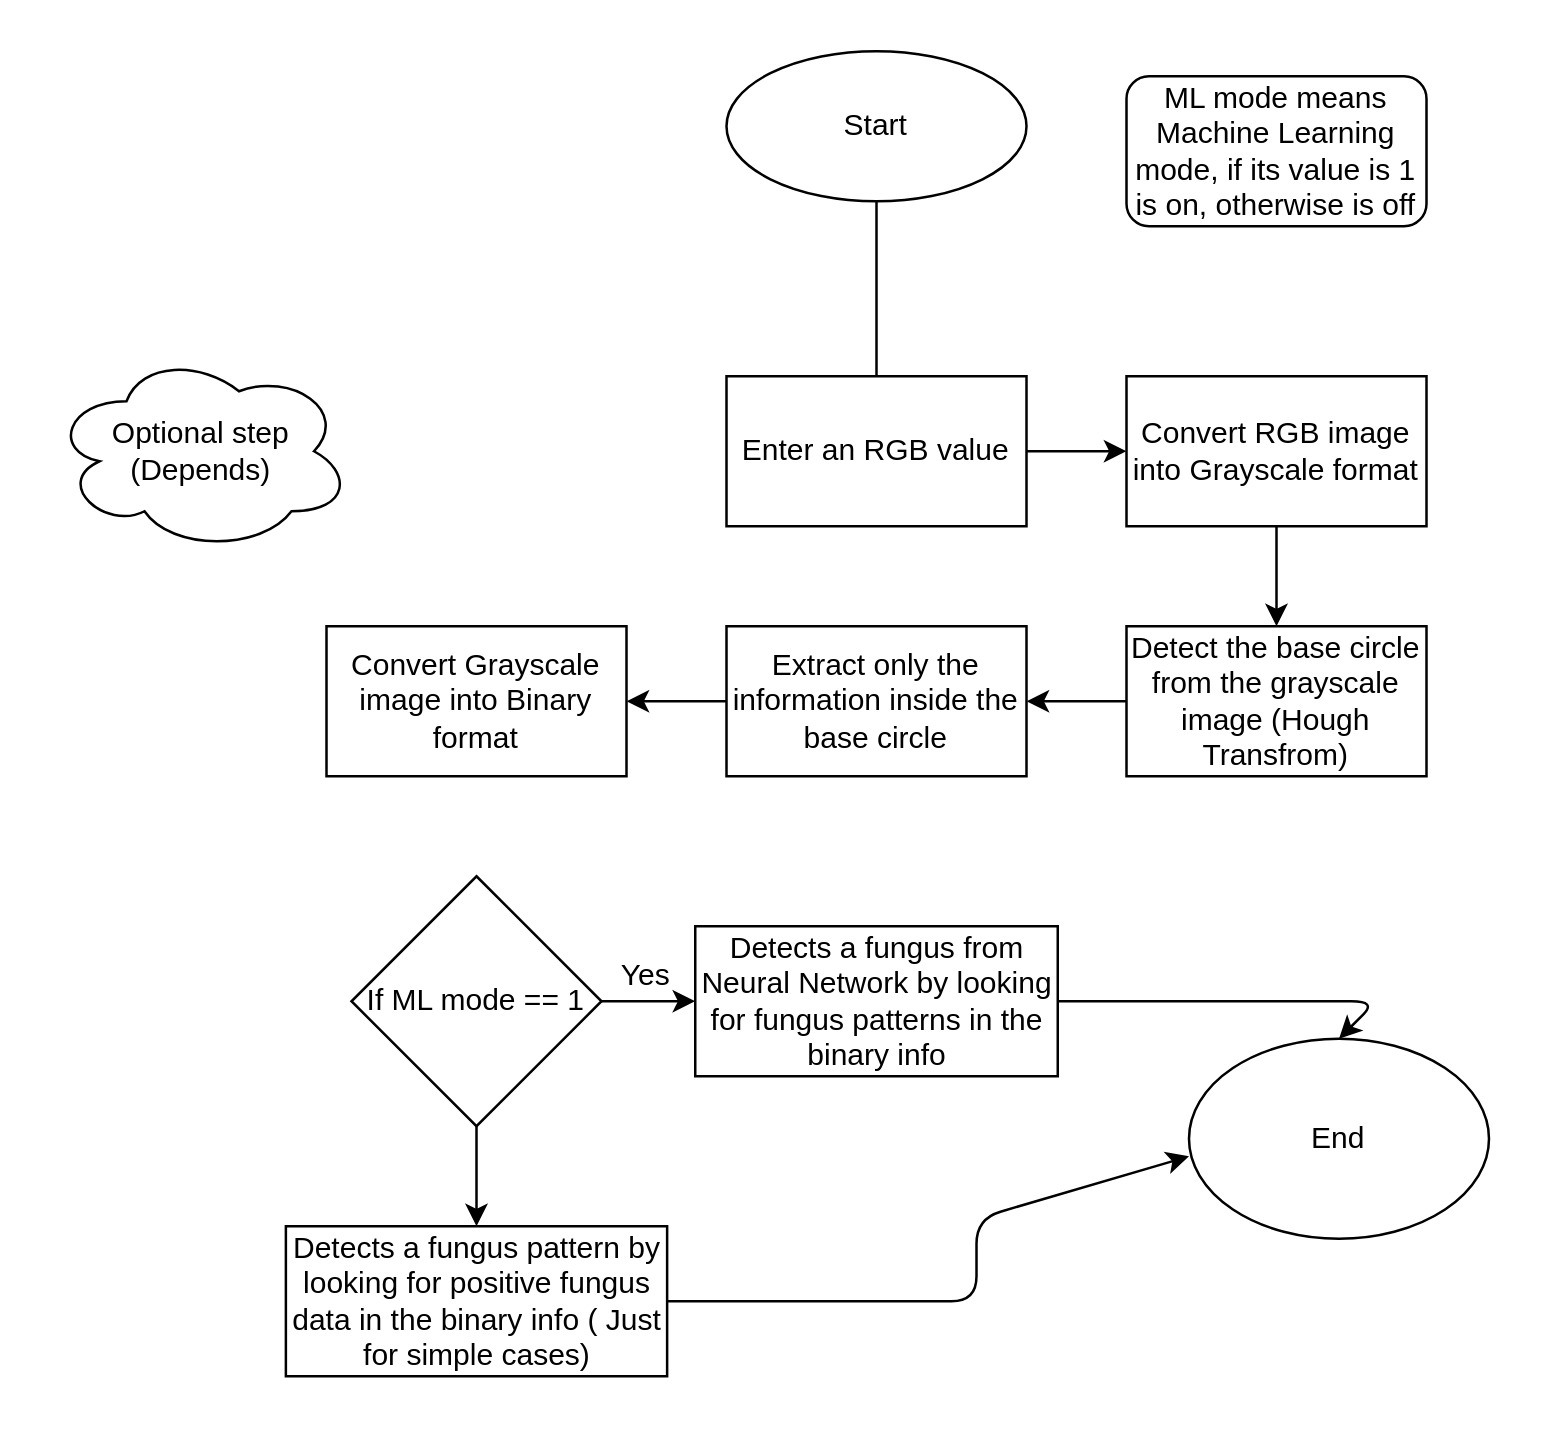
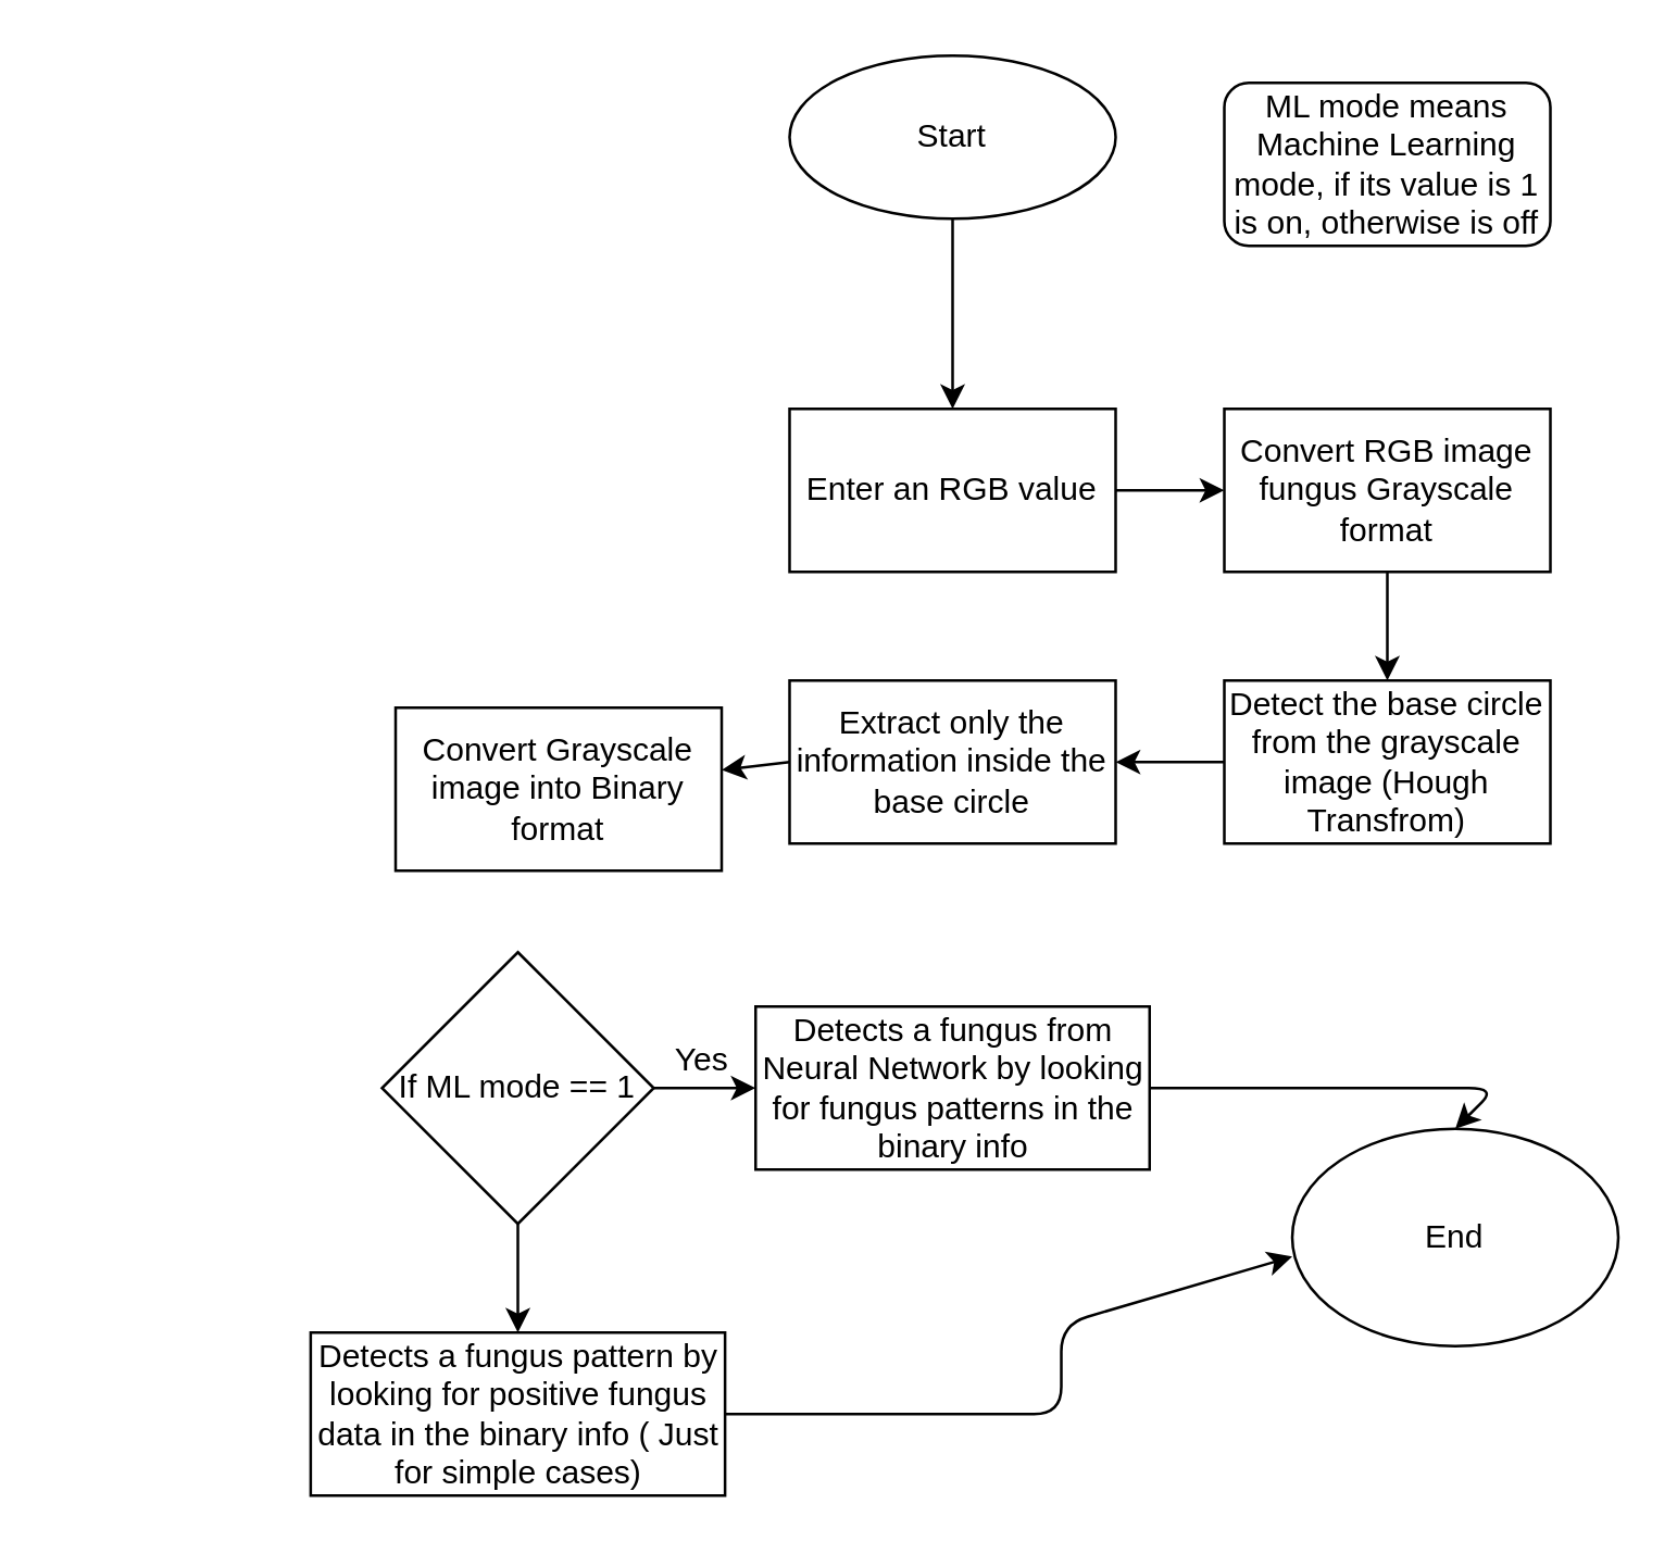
  <mxCell id="0" />
  <mxCell id="1" parent="0" />
  <mxCell id="2" value="Start" style="ellipse;whiteSpace=wrap;html=1;" parent="1" vertex="1"><mxGeometry x="290" y="20" width="120" height="60" as="geometry" /></mxCell>
  <mxCell id="3" value="Enter an RGB value" style="rounded=0;whiteSpace=wrap;html=1;" parent="1" vertex="1"><mxGeometry x="290" y="150" width="120" height="60" as="geometry" /></mxCell>
- <mxCell id="4" value="Convert RGB image into Grayscale format" style="rounded=0;whiteSpace=wrap;html=1;" parent="1" vertex="1"><mxGeometry x="450" y="150" width="120" height="60" as="geometry" /></mxCell>
- <mxCell id="5" value="Convert Grayscale image into Binary format" style="rounded=0;whiteSpace=wrap;html=1;" parent="1" vertex="1"><mxGeometry x="130" y="250" width="120" height="60" as="geometry" /></mxCell>
+ <mxCell id="4" value="Convert RGB image fungus Grayscale format" style="rounded=0;whiteSpace=wrap;html=1;" parent="1" vertex="1"><mxGeometry x="450" y="150" width="120" height="60" as="geometry" /></mxCell>
+ <mxCell id="5" value="Convert Grayscale image into Binary format" style="rounded=0;whiteSpace=wrap;html=1;" parent="1" vertex="1"><mxGeometry x="145" y="260" width="120" height="60" as="geometry" /></mxCell>
  <mxCell id="6" value="Detect the base circle from the grayscale image (Hough Transfrom)" style="rounded=0;whiteSpace=wrap;html=1;" parent="1" vertex="1"><mxGeometry x="450" y="250" width="120" height="60" as="geometry" /></mxCell>
  <mxCell id="7" value="Extract only the information inside the base circle" style="rounded=0;whiteSpace=wrap;html=1;" parent="1" vertex="1"><mxGeometry x="290" y="250" width="120" height="60" as="geometry" /></mxCell>
  <mxCell id="8" value="If ML mode == 1" style="rhombus;whiteSpace=wrap;html=1;" parent="1" vertex="1"><mxGeometry x="140" y="350" width="100" height="100" as="geometry" /></mxCell>
  <mxCell id="9" value="Detects a fungus from Neural Network by looking for fungus patterns in the binary info" style="rounded=0;whiteSpace=wrap;html=1;" parent="1" vertex="1"><mxGeometry x="277.5" y="370" width="145" height="60" as="geometry" /></mxCell>
  <mxCell id="10" value="Detects a fungus pattern by looking for positive fungus data in the binary info ( Just for simple cases)" style="rounded=0;whiteSpace=wrap;html=1;" parent="1" vertex="1"><mxGeometry x="113.75" y="490" width="152.5" height="60" as="geometry" /></mxCell>
- <mxCell id="11" value="" style="endArrow=none;html=1;entryX=0.5;entryY=0;entryDx=0;entryDy=0;" parent="1" source="2" target="3" edge="1"><mxGeometry width="50" height="50" relative="1" as="geometry"><mxPoint x="440" y="130" as="sourcePoint" /><mxPoint x="490" y="80" as="targetPoint" /></mxGeometry></mxCell>
+ <mxCell id="11" value="" style="endArrow=classic;html=1;entryX=0.5;entryY=0;entryDx=0;entryDy=0;" parent="1" source="2" target="3" edge="1"><mxGeometry width="50" height="50" relative="1" as="geometry"><mxPoint x="440" y="130" as="sourcePoint" /><mxPoint x="490" y="80" as="targetPoint" /></mxGeometry></mxCell>
  <mxCell id="12" value="" style="endArrow=classic;html=1;exitX=1;exitY=0.5;exitDx=0;exitDy=0;" parent="1" source="3" edge="1"><mxGeometry width="50" height="50" relative="1" as="geometry"><mxPoint x="460" y="140" as="sourcePoint" /><mxPoint x="450" y="180" as="targetPoint" /></mxGeometry></mxCell>
  <mxCell id="13" value="" style="endArrow=classic;html=1;exitX=1;exitY=0.5;exitDx=0;exitDy=0;entryX=0;entryY=0.5;entryDx=0;entryDy=0;" parent="1" source="8" target="9" edge="1"><mxGeometry width="50" height="50" relative="1" as="geometry"><mxPoint x="220" y="370" as="sourcePoint" /><mxPoint x="270" y="320" as="targetPoint" /></mxGeometry></mxCell>
  <mxCell id="14" value="" style="endArrow=classic;html=1;exitX=0.5;exitY=1;exitDx=0;exitDy=0;entryX=0.5;entryY=0;entryDx=0;entryDy=0;" parent="1" source="8" target="10" edge="1"><mxGeometry width="50" height="50" relative="1" as="geometry"><mxPoint x="80" y="470" as="sourcePoint" /><mxPoint x="240" y="460" as="targetPoint" /></mxGeometry></mxCell>
  <mxCell id="15" value="End" style="ellipse;whiteSpace=wrap;html=1;" parent="1" vertex="1"><mxGeometry x="475" y="415" width="120" height="80" as="geometry" /></mxCell>
  <mxCell id="16" value="" style="endArrow=classic;html=1;exitX=1;exitY=0.5;exitDx=0;exitDy=0;entryX=0.5;entryY=0;entryDx=0;entryDy=0;" parent="1" source="9" target="15" edge="1"><mxGeometry width="50" height="50" relative="1" as="geometry"><mxPoint x="520" y="380" as="sourcePoint" /><mxPoint x="570" y="330" as="targetPoint" /><Array as="points"><mxPoint x="550" y="400" /></Array></mxGeometry></mxCell>
  <mxCell id="17" value="" style="endArrow=classic;html=1;exitX=1;exitY=0.5;exitDx=0;exitDy=0;entryX=0;entryY=0.588;entryDx=0;entryDy=0;entryPerimeter=0;" parent="1" source="10" target="15" edge="1"><mxGeometry width="50" height="50" relative="1" as="geometry"><mxPoint x="330" y="540" as="sourcePoint" /><mxPoint x="380" y="490" as="targetPoint" /><Array as="points"><mxPoint x="390" y="520" /><mxPoint x="390" y="487" /></Array></mxGeometry></mxCell>
  <mxCell id="18" value="" style="endArrow=classic;html=1;exitX=0.5;exitY=1;exitDx=0;exitDy=0;entryX=0.5;entryY=0;entryDx=0;entryDy=0;" parent="1" source="4" target="6" edge="1"><mxGeometry width="50" height="50" relative="1" as="geometry"><mxPoint x="630" y="270" as="sourcePoint" /><mxPoint x="680" y="220" as="targetPoint" /></mxGeometry></mxCell>
  <mxCell id="19" value="" style="endArrow=classic;html=1;exitX=0;exitY=0.5;exitDx=0;exitDy=0;entryX=1;entryY=0.5;entryDx=0;entryDy=0;" parent="1" source="6" target="7" edge="1"><mxGeometry width="50" height="50" relative="1" as="geometry"><mxPoint x="450" y="380" as="sourcePoint" /><mxPoint x="500" y="330" as="targetPoint" /></mxGeometry></mxCell>
  <mxCell id="20" value="" style="endArrow=classic;html=1;exitX=0;exitY=0.5;exitDx=0;exitDy=0;" parent="1" source="7" target="5" edge="1"><mxGeometry width="50" height="50" relative="1" as="geometry"><mxPoint x="200" y="230" as="sourcePoint" /><mxPoint x="250" y="180" as="targetPoint" /></mxGeometry></mxCell>
  <mxCell id="21" value="Yes" style="text;html=1;strokeColor=none;fillColor=none;align=center;verticalAlign=middle;whiteSpace=wrap;rounded=0;" vertex="1" parent="1"><mxGeometry x="237.5" y="380" width="40" height="20" as="geometry" /></mxCell>
- <mxCell id="22" value="Optional step (Depends)" style="ellipse;shape=cloud;whiteSpace=wrap;html=1;" vertex="1" parent="1"><mxGeometry x="20" y="140" width="120" height="80" as="geometry" /></mxCell>
  <mxCell id="23" value="ML mode means Machine Learning mode, if its value is 1 is on, otherwise is off" style="rounded=1;whiteSpace=wrap;html=1;" vertex="1" parent="1"><mxGeometry x="450" y="30" width="120" height="60" as="geometry" /></mxCell>
